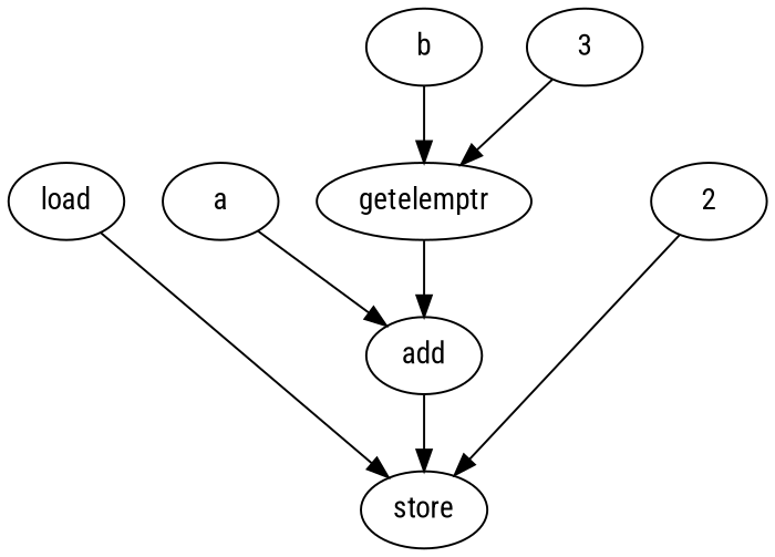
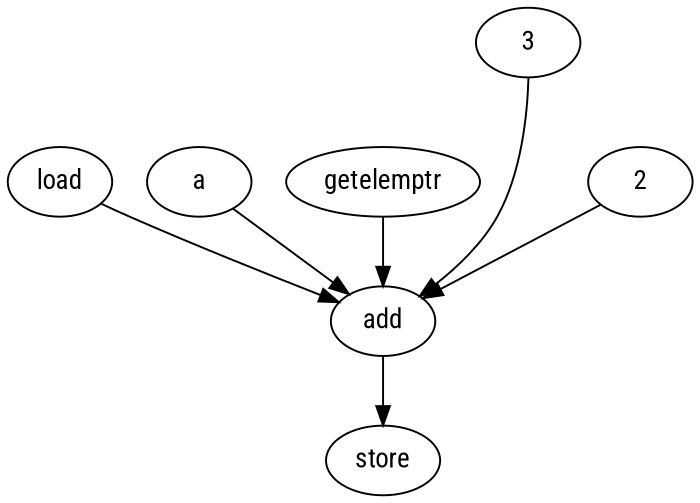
  digraph {
    fontname="Roboto Condensed"
    node [fontname="Roboto Condensed"]
    edge [fontname="Roboto Condensed"]
    a
    add
    load
    store
    n5 [label=2]
-   b
    getelemptr
    3
    a -> add
    add -> store
-   load -> store
-   n5 -> store
-   b -> getelemptr
+   load -> add
+   n5 -> add
    getelemptr -> add
-   3 -> getelemptr
+   3 -> add
  }
